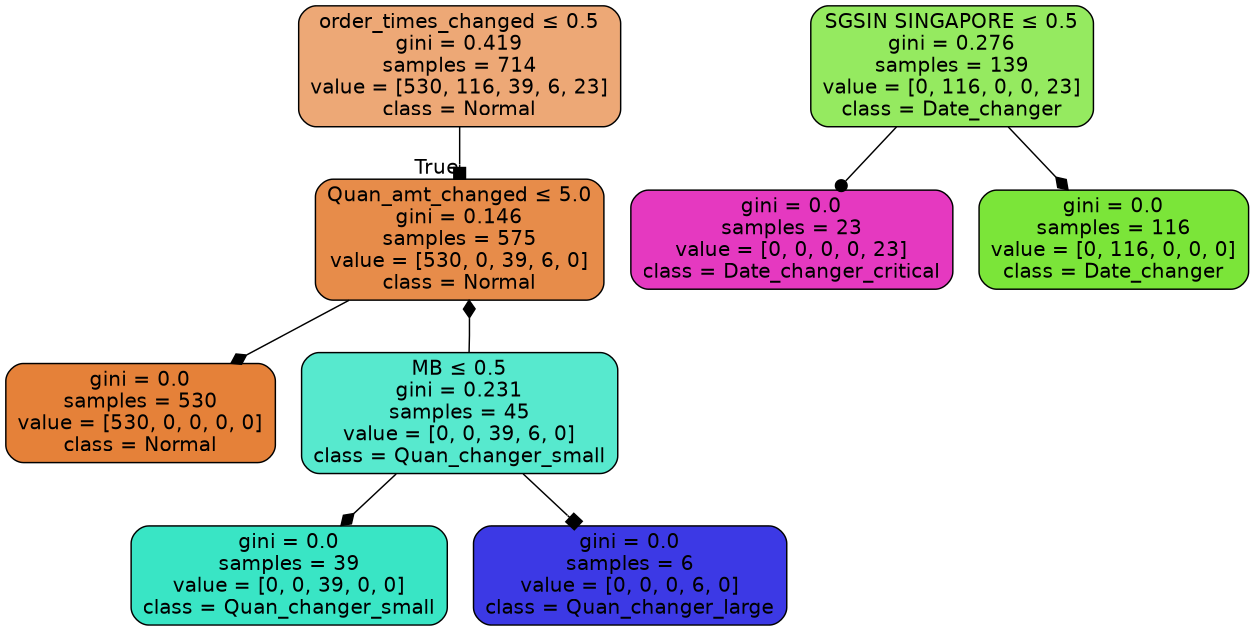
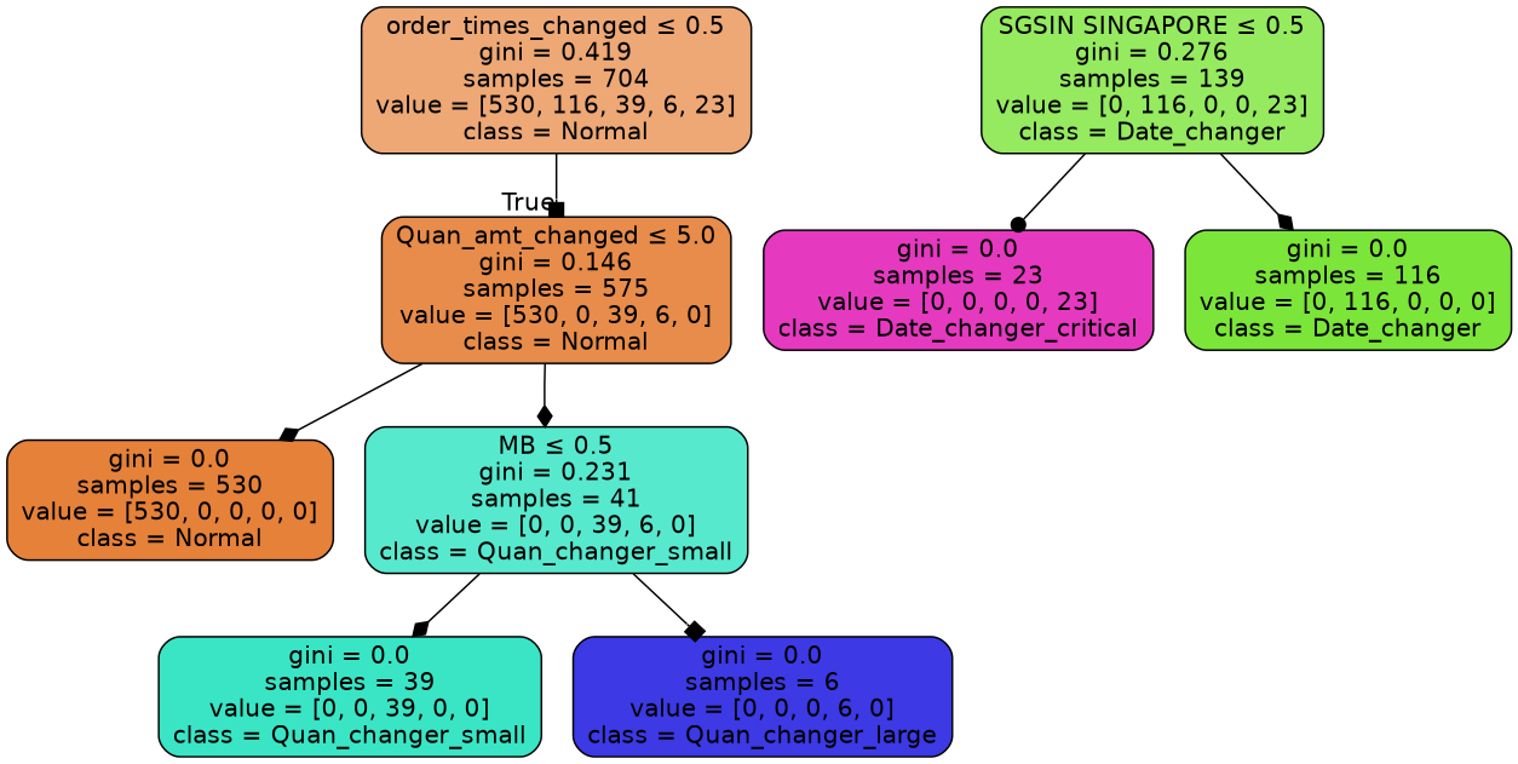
  digraph {
    node [color=black fontname=helvetica shape=box style="filled, rounded"]
    edge [arrowhead=diamond fontname=helvetica]
-   n1 [fillcolor="#eda876" label=<order_times_changed &le; 0.5<br/>gini = 0.419<br/>samples = 714<br/>value = [530, 116, 39, 6, 23]<br/>class = Normal>]
+   n1 [fillcolor="#eda876" label=<order_times_changed &le; 0.5<br/>gini = 0.419<br/>samples = 704<br/>value = [530, 116, 39, 6, 23]<br/>class = Normal>]
    n2 [fillcolor="#e78c4a" label=<Quan_amt_changed &le; 5.0<br/>gini = 0.146<br/>samples = 575<br/>value = [530, 0, 39, 6, 0]<br/>class = Normal>]
    n3 [fillcolor="#e58139" label=<gini = 0.0<br/>samples = 530<br/>value = [530, 0, 0, 0, 0]<br/>class = Normal>]
-   n4 [fillcolor="#57e9ce" label=<MB &le; 0.5<br/>gini = 0.231<br/>samples = 45<br/>value = [0, 0, 39, 6, 0]<br/>class = Quan_changer_small>]
+   n4 [fillcolor="#57e9ce" label=<MB &le; 0.5<br/>gini = 0.231<br/>samples = 41<br/>value = [0, 0, 39, 6, 0]<br/>class = Quan_changer_small>]
    n5 [fillcolor="#95ea60" label=<SGSIN SINGAPORE &le; 0.5<br/>gini = 0.276<br/>samples = 139<br/>value = [0, 116, 0, 0, 23]<br/>class = Date_changer>]
    n6 [fillcolor="#e539c0" label=<gini = 0.0<br/>samples = 23<br/>value = [0, 0, 0, 0, 23]<br/>class = Date_changer_critical>]
    n7 [fillcolor="#7be539" label=<gini = 0.0<br/>samples = 116<br/>value = [0, 116, 0, 0, 0]<br/>class = Date_changer>]
    n8 [fillcolor="#39e5c5" label=<gini = 0.0<br/>samples = 39<br/>value = [0, 0, 39, 0, 0]<br/>class = Quan_changer_small>]
    n9 [fillcolor="#3c39e5" label=<gini = 0.0<br/>samples = 6<br/>value = [0, 0, 0, 6, 0]<br/>class = Quan_changer_large>]
    n1 -> n2 [arrowhead=box headlabel=True labelangle=45 labeldistance=2.5]
    n2 -> n3
-   n4 -> n2
+   n2 -> n4
    n4 -> n8
    n4 -> n9 [arrowhead=box]
    n5 -> n6 [arrowhead=dot]
    n5 -> n7
  }
